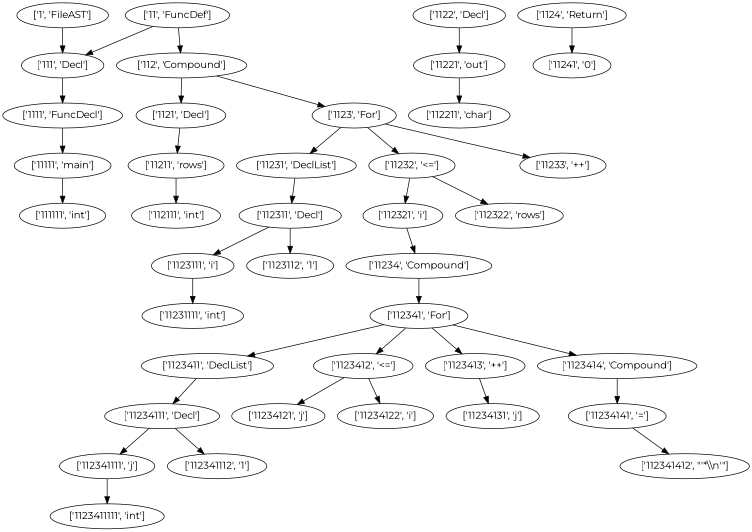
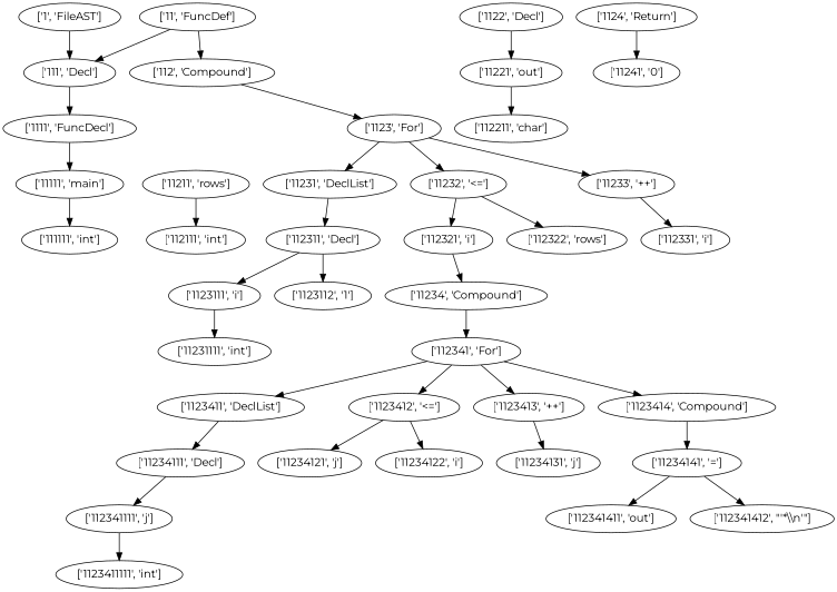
  digraph {
    fontname=Montserrat
    node [fontname=Montserrat]
    edge [fontname=Montserrat]
    "['1', 'FileAST']"
    "['111', 'Decl']"
    "['11', 'FuncDef']"
    "['112', 'Compound']"
    "['1111', 'FuncDecl']"
-   "['1121', 'Decl']"
    "['1123', 'For']"
    "['11111', 'main']"
    "['111111', 'int']"
    "['11211', 'rows']"
    "['1122', 'Decl']"
    "['11221', 'out']"
    "['11231', 'DeclList']"
    "['11232', '<=']"
    "['11233', '++']"
    "['1124', 'Return']"
    "['11241', '0']"
    "['112111', 'int']"
    "['112211', 'char']"
    "['112311', 'Decl']"
    "['112321', 'i']"
    "['112322', 'rows']"
+   "['112331', 'i']"
    "['11234', 'Compound']"
    "['112341', 'For']"
    "['1123111', 'i']"
    "['1123112', '1']"
    "['11231111', 'int']"
    "['1123411', 'DeclList']"
    "['1123412', '<=']"
    "['1123413', '++']"
    "['1123414', 'Compound']"
    "['11234111', 'Decl']"
    "['11234121', 'j']"
    "['11234122', 'i']"
    "['11234131', 'j']"
    "['11234141', '=']"
    "['112341111', 'j']"
-   "['112341112', '1']"
    "['1123411111', 'int']"
+   "['112341411', 'out']"
    "['112341412', \"'*\\\\n'\"]"
    "['1', 'FileAST']" -> "['111', 'Decl']"
    "['111', 'Decl']" -> "['1111', 'FuncDecl']"
    "['11', 'FuncDef']" -> "['111', 'Decl']"
    "['11', 'FuncDef']" -> "['112', 'Compound']"
-   "['112', 'Compound']" -> "['1121', 'Decl']"
    "['112', 'Compound']" -> "['1123', 'For']"
    "['1111', 'FuncDecl']" -> "['11111', 'main']"
-   "['1121', 'Decl']" -> "['11211', 'rows']"
    "['1123', 'For']" -> "['11231', 'DeclList']"
    "['1123', 'For']" -> "['11232', '<=']"
    "['1123', 'For']" -> "['11233', '++']"
    "['11111', 'main']" -> "['111111', 'int']"
    "['11211', 'rows']" -> "['112111', 'int']"
    "['1122', 'Decl']" -> "['11221', 'out']"
    "['11221', 'out']" -> "['112211', 'char']"
    "['11231', 'DeclList']" -> "['112311', 'Decl']"
    "['11232', '<=']" -> "['112321', 'i']"
    "['11232', '<=']" -> "['112322', 'rows']"
+   "['11233', '++']" -> "['112331', 'i']"
    "['1124', 'Return']" -> "['11241', '0']"
    "['112311', 'Decl']" -> "['1123111', 'i']"
    "['112311', 'Decl']" -> "['1123112', '1']"
    "['112321', 'i']" -> "['11234', 'Compound']"
    "['11234', 'Compound']" -> "['112341', 'For']"
    "['112341', 'For']" -> "['1123411', 'DeclList']"
    "['112341', 'For']" -> "['1123412', '<=']"
    "['112341', 'For']" -> "['1123413', '++']"
    "['112341', 'For']" -> "['1123414', 'Compound']"
    "['1123111', 'i']" -> "['11231111', 'int']"
    "['1123411', 'DeclList']" -> "['11234111', 'Decl']"
    "['1123412', '<=']" -> "['11234121', 'j']"
    "['1123412', '<=']" -> "['11234122', 'i']"
    "['1123413', '++']" -> "['11234131', 'j']"
    "['1123414', 'Compound']" -> "['11234141', '=']"
    "['11234111', 'Decl']" -> "['112341111', 'j']"
-   "['11234111', 'Decl']" -> "['112341112', '1']"
+   "['11234141', '=']" -> "['112341411', 'out']"
    "['11234141', '=']" -> "['112341412', \"'*\\\\n'\"]"
    "['112341111', 'j']" -> "['1123411111', 'int']"
  }
